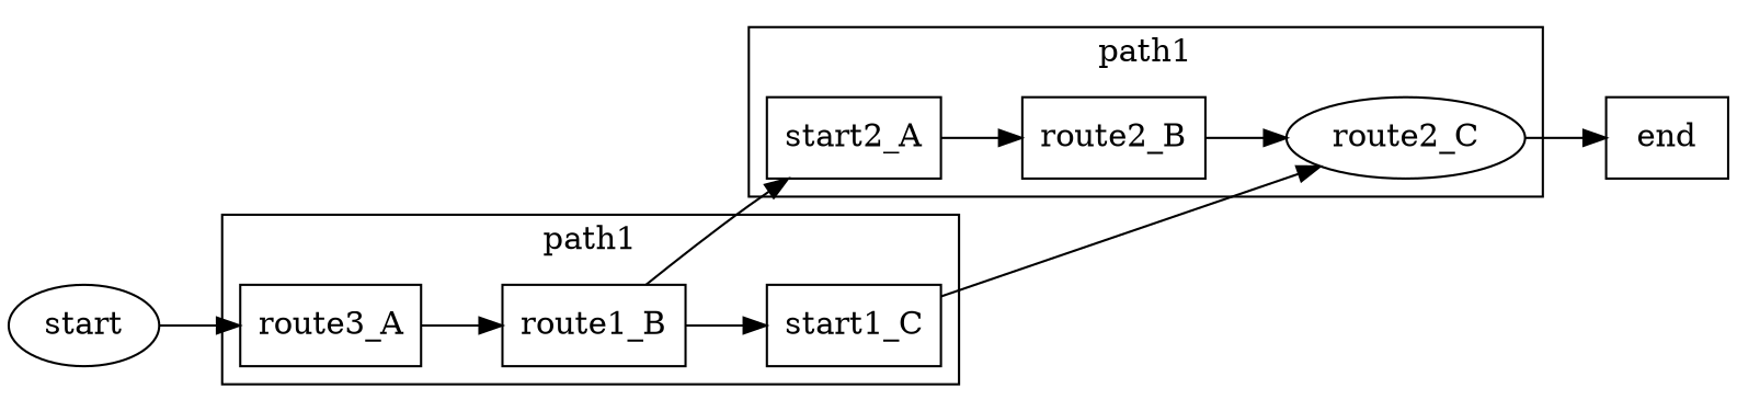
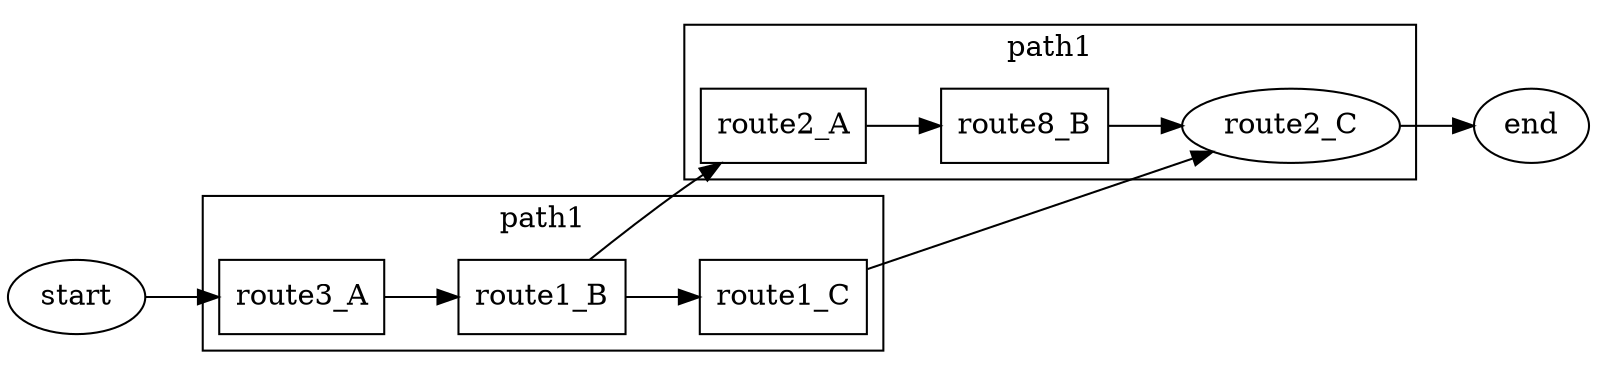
  digraph {
    rankdir=LR
    node [shape=box]
    n1 [label=route3_A]
    route1_B
-   route1_C [label=start1_C]
-   route2_A [label=start2_A]
-   route2_B
+   route1_C
+   route2_A
+   route2_B [label=route8_B]
    route2_C [shape=ellipse]
-   n7 [label=end]
+   n7 [label=end shape=""]
    n8 [label=start shape=""]
    subgraph cluster_1 {
      label=path1
      n1
      route1_B
      route1_C
    }
    subgraph cluster_2 {
      label=path1
      route2_A
      route2_B
      route2_C
    }
    n1 -> route1_B
    route1_B -> route1_C
    route1_B -> route2_A
    route1_C -> route2_C
    route2_A -> route2_B
    route2_B -> route2_C
    route2_C -> n7
    n8 -> n1
  }
